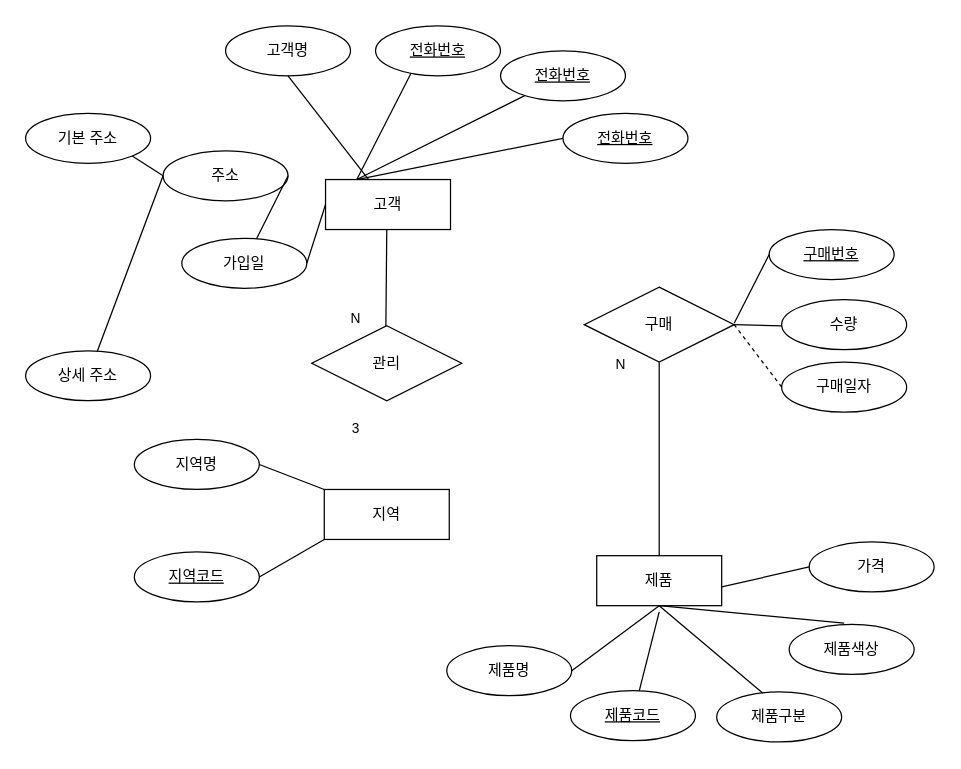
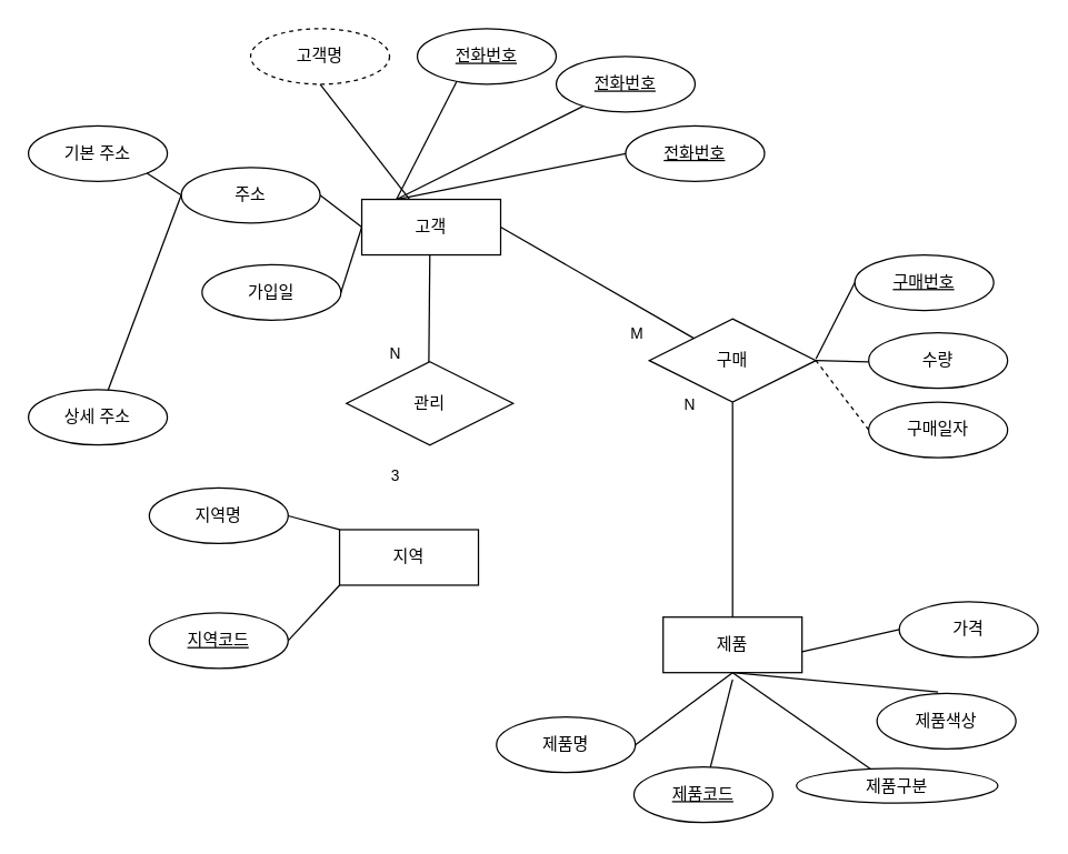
  <mxCell id="0" />
  <mxCell id="1" parent="0" />
- <mxCell id="2" value="고객명" style="ellipse;whiteSpace=wrap;html=1;align=center;" parent="1" vertex="1"><mxGeometry x="180" y="20" width="100" height="40" as="geometry" /></mxCell>
+ <mxCell id="2" value="고객명" style="ellipse;whiteSpace=wrap;html=1;align=center;dashed=1;" parent="1" vertex="1"><mxGeometry x="180" y="20" width="100" height="40" as="geometry" /></mxCell>
  <mxCell id="3" value="" style="endArrow=none;html=1;rounded=0;exitX=0.5;exitY=1;exitDx=0;exitDy=0;" parent="1" source="2" target="21" edge="1"><mxGeometry relative="1" as="geometry"><mxPoint x="230" y="140" as="sourcePoint" /><mxPoint x="287.5" y="120" as="targetPoint" /></mxGeometry></mxCell>
  <mxCell id="4" value="" style="endArrow=none;html=1;rounded=0;exitX=0.35;exitY=1.075;exitDx=0;exitDy=0;exitPerimeter=0;entryX=0.25;entryY=0;entryDx=0;entryDy=0;" parent="1" target="21" edge="1"><mxGeometry relative="1" as="geometry"><mxPoint x="425" y="73" as="sourcePoint" /><mxPoint x="347.836" y="120" as="targetPoint" /></mxGeometry></mxCell>
  <mxCell id="5" value="전화번호" style="ellipse;whiteSpace=wrap;html=1;align=center;fontStyle=4;" parent="1" vertex="1"><mxGeometry x="400" y="40" width="100" height="40" as="geometry" /></mxCell>
  <mxCell id="6" value="" style="endArrow=none;html=1;rounded=0;exitX=0.5;exitY=1;exitDx=0;exitDy=0;entryX=0.25;entryY=0;entryDx=0;entryDy=0;" parent="1" target="21" edge="1"><mxGeometry relative="1" as="geometry"><mxPoint x="332.5" y="50" as="sourcePoint" /><mxPoint x="315" y="120" as="targetPoint" /></mxGeometry></mxCell>
  <mxCell id="7" value="전화번호" style="ellipse;whiteSpace=wrap;html=1;align=center;fontStyle=4;" vertex="1" parent="1"><mxGeometry x="300" y="20" width="100" height="40" as="geometry" /></mxCell>
  <mxCell id="8" value="전화번호" style="ellipse;whiteSpace=wrap;html=1;align=center;fontStyle=4;" vertex="1" parent="1"><mxGeometry x="450" y="90" width="100" height="40" as="geometry" /></mxCell>
  <mxCell id="9" value="" style="endArrow=none;html=1;rounded=0;exitX=0;exitY=0.5;exitDx=0;exitDy=0;entryX=0.25;entryY=0;entryDx=0;entryDy=0;" edge="1" parent="1" source="8" target="21"><mxGeometry relative="1" as="geometry"><mxPoint x="447" y="100" as="sourcePoint" /><mxPoint x="370" y="130" as="targetPoint" /></mxGeometry></mxCell>
  <mxCell id="10" value="주소" style="ellipse;whiteSpace=wrap;html=1;align=center;" vertex="1" parent="1"><mxGeometry x="130" y="120" width="100" height="40" as="geometry" /></mxCell>
  <mxCell id="11" value="기본 주소" style="ellipse;whiteSpace=wrap;html=1;align=center;" vertex="1" parent="1"><mxGeometry x="20" y="90" width="100" height="40" as="geometry" /></mxCell>
  <mxCell id="12" value="상세 주소" style="ellipse;whiteSpace=wrap;html=1;align=center;" vertex="1" parent="1"><mxGeometry x="20" y="280" width="100" height="40" as="geometry" /></mxCell>
  <mxCell id="13" value="" style="endArrow=none;html=1;rounded=0;exitX=1;exitY=1;exitDx=0;exitDy=0;entryX=0;entryY=0.5;entryDx=0;entryDy=0;" edge="1" parent="1" source="11" target="10"><mxGeometry relative="1" as="geometry"><mxPoint x="107" y="150" as="sourcePoint" /><mxPoint x="137" y="150" as="targetPoint" /></mxGeometry></mxCell>
  <mxCell id="14" value="" style="endArrow=none;html=1;rounded=0;entryX=0;entryY=0.5;entryDx=0;entryDy=0;" edge="1" parent="1" source="12" target="10"><mxGeometry relative="1" as="geometry"><mxPoint x="115" y="134" as="sourcePoint" /><mxPoint x="140" y="150" as="targetPoint" /></mxGeometry></mxCell>
  <mxCell id="15" value="가입일" style="ellipse;whiteSpace=wrap;html=1;align=center;" vertex="1" parent="1"><mxGeometry x="145" y="190" width="100" height="40" as="geometry" /></mxCell>
  <mxCell id="16" value="" style="endArrow=none;html=1;rounded=0;exitX=1;exitY=0.5;exitDx=0;exitDy=0;entryX=0;entryY=0.5;entryDx=0;entryDy=0;" edge="1" parent="1" source="15" target="21"><mxGeometry relative="1" as="geometry"><mxPoint x="240" y="150" as="sourcePoint" /><mxPoint x="270" y="160" as="targetPoint" /></mxGeometry></mxCell>
  <mxCell id="17" value="" style="endArrow=none;html=1;rounded=0;entryX=0.5;entryY=1;entryDx=0;entryDy=0;" edge="1" parent="1"><mxGeometry relative="1" as="geometry"><mxPoint x="308.279" y="260.14" as="sourcePoint" /><mxPoint x="309" y="183" as="targetPoint" /></mxGeometry></mxCell>
  <mxCell id="18" value="N" style="edgeLabel;html=1;align=center;verticalAlign=middle;resizable=0;points=[];" vertex="1" connectable="0" parent="17"><mxGeometry x="-0.012" y="3" relative="1" as="geometry"><mxPoint x="-22" y="31" as="offset" /></mxGeometry></mxCell>
  <mxCell id="19" value="지역명" style="ellipse;whiteSpace=wrap;html=1;align=center;" vertex="1" parent="1"><mxGeometry x="107" y="351" width="100" height="40" as="geometry" /></mxCell>
  <mxCell id="20" value="지역코드" style="ellipse;whiteSpace=wrap;html=1;align=center;fontStyle=4;" vertex="1" parent="1"><mxGeometry x="107" y="441" width="100" height="40" as="geometry" /></mxCell>
  <mxCell id="21" value="고객" style="whiteSpace=wrap;html=1;align=center;" vertex="1" parent="1"><mxGeometry x="260" y="143" width="100" height="40" as="geometry" /></mxCell>
- <mxCell id="22" value="지역" style="whiteSpace=wrap;html=1;align=center;" vertex="1" parent="1"><mxGeometry x="259" y="391" width="100" height="40" as="geometry" /></mxCell>
+ <mxCell id="22" value="지역" style="whiteSpace=wrap;html=1;align=center;" vertex="1" parent="1"><mxGeometry x="244" y="381" width="100" height="40" as="geometry" /></mxCell>
  <mxCell id="23" value="" style="endArrow=none;html=1;rounded=0;exitX=1;exitY=0.5;exitDx=0;exitDy=0;entryX=0;entryY=0;entryDx=0;entryDy=0;" edge="1" parent="1" source="19" target="22"><mxGeometry relative="1" as="geometry"><mxPoint x="207" y="446" as="sourcePoint" /><mxPoint x="212" y="386" as="targetPoint" /></mxGeometry></mxCell>
  <mxCell id="24" value="" style="endArrow=none;html=1;rounded=0;exitX=1;exitY=0.5;exitDx=0;exitDy=0;entryX=0;entryY=1;entryDx=0;entryDy=0;" edge="1" parent="1" source="20" target="22"><mxGeometry relative="1" as="geometry"><mxPoint x="217" y="381" as="sourcePoint" /><mxPoint x="251" y="401" as="targetPoint" /></mxGeometry></mxCell>
- <mxCell id="25" value="" style="endArrow=none;html=1;rounded=0;exitX=1;exitY=0.5;exitDx=0;exitDy=0;" edge="1" parent="1" source="10" target="15"><mxGeometry relative="1" as="geometry"><mxPoint x="240" y="70" as="sourcePoint" /><mxPoint x="303" y="130" as="targetPoint" /></mxGeometry></mxCell>
+ <mxCell id="25" value="" style="endArrow=none;html=1;rounded=0;exitX=1;exitY=0.5;exitDx=0;exitDy=0;entryX=0;entryY=0.5;entryDx=0;entryDy=0;" edge="1" parent="1" source="10" target="21"><mxGeometry relative="1" as="geometry"><mxPoint x="240" y="70" as="sourcePoint" /><mxPoint x="303" y="130" as="targetPoint" /></mxGeometry></mxCell>
  <mxCell id="26" value="제품" style="whiteSpace=wrap;html=1;align=center;" vertex="1" parent="1"><mxGeometry x="477" y="444" width="100" height="40" as="geometry" /></mxCell>
  <mxCell id="27" value="제품명" style="ellipse;whiteSpace=wrap;html=1;align=center;" vertex="1" parent="1"><mxGeometry x="357" y="516" width="100" height="40" as="geometry" /></mxCell>
  <mxCell id="28" value="제품코드" style="ellipse;whiteSpace=wrap;html=1;align=center;fontStyle=4;" vertex="1" parent="1"><mxGeometry x="456" y="552" width="100" height="40" as="geometry" /></mxCell>
  <mxCell id="29" value="" style="endArrow=none;html=1;rounded=0;exitX=1;exitY=0.5;exitDx=0;exitDy=0;entryX=0.5;entryY=1;entryDx=0;entryDy=0;" edge="1" parent="1" source="27" target="26"><mxGeometry relative="1" as="geometry"><mxPoint x="169" y="444" as="sourcePoint" /><mxPoint x="203" y="464" as="targetPoint" /></mxGeometry></mxCell>
  <mxCell id="30" value="" style="endArrow=none;html=1;rounded=0;" edge="1" parent="1" source="28"><mxGeometry relative="1" as="geometry"><mxPoint x="169" y="534" as="sourcePoint" /><mxPoint x="527" y="489" as="targetPoint" /></mxGeometry></mxCell>
- <mxCell id="31" value="제품구분" style="ellipse;whiteSpace=wrap;html=1;align=center;" vertex="1" parent="1"><mxGeometry x="573" y="553" width="100" height="40" as="geometry" /></mxCell>
+ <mxCell id="31" value="제품구분" style="ellipse;whiteSpace=wrap;html=1;align=center;" vertex="1" parent="1"><mxGeometry x="573" y="553" width="145" height="25" as="geometry" /></mxCell>
  <mxCell id="32" value="제품색상" style="ellipse;whiteSpace=wrap;html=1;align=center;" vertex="1" parent="1"><mxGeometry x="631" y="499" width="100" height="40" as="geometry" /></mxCell>
  <mxCell id="33" value="가격" style="ellipse;whiteSpace=wrap;html=1;align=center;" vertex="1" parent="1"><mxGeometry x="647" y="433" width="100" height="40" as="geometry" /></mxCell>
  <mxCell id="34" value="" style="endArrow=none;html=1;rounded=0;exitX=0.37;exitY=0.025;exitDx=0;exitDy=0;entryX=0;entryY=0.5;entryDx=0;entryDy=0;exitPerimeter=0;" edge="1" parent="1" source="31"><mxGeometry relative="1" as="geometry"><mxPoint x="507" y="524" as="sourcePoint" /><mxPoint x="527" y="484" as="targetPoint" /></mxGeometry></mxCell>
  <mxCell id="35" value="" style="endArrow=none;html=1;rounded=0;exitX=0.44;exitY=-0.025;exitDx=0;exitDy=0;entryX=0.5;entryY=1;entryDx=0;entryDy=0;exitPerimeter=0;" edge="1" parent="1" source="32" target="26"><mxGeometry relative="1" as="geometry"><mxPoint x="519" y="546" as="sourcePoint" /><mxPoint x="537" y="494" as="targetPoint" /></mxGeometry></mxCell>
  <mxCell id="36" value="" style="endArrow=none;html=1;rounded=0;exitX=0;exitY=0.5;exitDx=0;exitDy=0;" edge="1" parent="1" source="33"><mxGeometry relative="1" as="geometry"><mxPoint x="671" y="524" as="sourcePoint" /><mxPoint x="577" y="469" as="targetPoint" /></mxGeometry></mxCell>
  <mxCell id="37" value="관리" style="shape=rhombus;perimeter=rhombusPerimeter;whiteSpace=wrap;html=1;align=center;" vertex="1" parent="1"><mxGeometry x="249" y="260" width="120" height="60" as="geometry" /></mxCell>
  <mxCell id="38" value="3" style="edgeLabel;html=1;align=center;verticalAlign=middle;resizable=0;points=[];" vertex="1" connectable="0" parent="1"><mxGeometry x="281.634" y="329.113" as="geometry"><mxPoint x="2" y="12" as="offset" /></mxGeometry></mxCell>
  <mxCell id="39" value="구매" style="shape=rhombus;perimeter=rhombusPerimeter;whiteSpace=wrap;html=1;align=center;" vertex="1" parent="1"><mxGeometry x="467" y="229.11" width="120" height="60" as="geometry" /></mxCell>
  <mxCell id="40" value="구매번호" style="ellipse;whiteSpace=wrap;html=1;align=center;fontStyle=4;" vertex="1" parent="1"><mxGeometry x="615" y="183" width="100" height="40" as="geometry" /></mxCell>
  <mxCell id="41" value="수량" style="ellipse;whiteSpace=wrap;html=1;align=center;" vertex="1" parent="1"><mxGeometry x="625" y="239.11" width="100" height="40" as="geometry" /></mxCell>
  <mxCell id="42" value="구매일자" style="ellipse;whiteSpace=wrap;html=1;align=center;" vertex="1" parent="1"><mxGeometry x="625" y="289.11" width="100" height="40" as="geometry" /></mxCell>
+ <mxCell id="43" value="" style="endArrow=none;html=1;rounded=0;entryX=1;entryY=0.5;entryDx=0;entryDy=0;" edge="1" parent="1" source="39" target="21"><mxGeometry relative="1" as="geometry"><mxPoint x="397" y="252" as="sourcePoint" /><mxPoint x="417" y="180" as="targetPoint" /></mxGeometry></mxCell>
+ <mxCell id="44" value="M" style="edgeLabel;html=1;align=center;verticalAlign=middle;resizable=0;points=[];" vertex="1" connectable="0" parent="43"><mxGeometry x="0.037" y="-4" relative="1" as="geometry"><mxPoint x="28" y="41" as="offset" /></mxGeometry></mxCell>
  <mxCell id="45" value="" style="endArrow=none;html=1;rounded=0;exitX=0;exitY=0.5;exitDx=0;exitDy=0;" edge="1" parent="1" source="40"><mxGeometry relative="1" as="geometry"><mxPoint x="657" y="242" as="sourcePoint" /><mxPoint x="587" y="258" as="targetPoint" /></mxGeometry></mxCell>
  <mxCell id="46" value="" style="endArrow=none;html=1;rounded=0;exitX=0;exitY=0.5;exitDx=0;exitDy=0;entryX=1;entryY=0.5;entryDx=0;entryDy=0;" edge="1" parent="1" target="39"><mxGeometry relative="1" as="geometry"><mxPoint x="625" y="260" as="sourcePoint" /><mxPoint x="597" y="315" as="targetPoint" /></mxGeometry></mxCell>
  <mxCell id="47" value="" style="endArrow=none;html=1;rounded=0;exitX=0;exitY=0.5;exitDx=0;exitDy=0;entryX=1;entryY=0.5;entryDx=0;entryDy=0;dashed=1;" edge="1" parent="1" source="42" target="39"><mxGeometry relative="1" as="geometry"><mxPoint x="635" y="270" as="sourcePoint" /><mxPoint x="597" y="269" as="targetPoint" /></mxGeometry></mxCell>
  <mxCell id="48" value="" style="endArrow=none;html=1;rounded=0;exitX=0.5;exitY=1;exitDx=0;exitDy=0;" edge="1" parent="1" source="39" target="26"><mxGeometry relative="1" as="geometry"><mxPoint x="509" y="253" as="sourcePoint" /><mxPoint x="525" y="440" as="targetPoint" /></mxGeometry></mxCell>
  <mxCell id="49" value="N" style="edgeLabel;html=1;align=center;verticalAlign=middle;resizable=0;points=[];" vertex="1" connectable="0" parent="48"><mxGeometry x="-0.304" y="-1" relative="1" as="geometry"><mxPoint x="-31" y="-53" as="offset" /></mxGeometry></mxCell>
